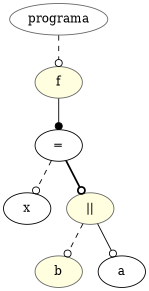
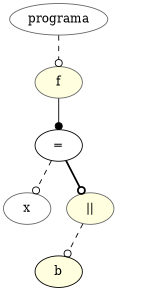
  digraph {
    node [color=gray40 fillcolor=white style=filled]
    edge [arrowhead=odot style=dashed]
    n1 [label=programa]
    n2 [fillcolor=lightyellow label=f]
    n3 [color=black label="="]
-   n4 [color=black label=x]
+   n4 [label=x]
    n5 [fillcolor=lightyellow label="||"]
-   n6 [fillcolor=lightyellow label=b]
-   n7 [color=black label=a]
+   n6 [color=black fillcolor=lightyellow label=b]
    n1 -> n2
    n2 -> n3 [arrowhead=dot style=solid]
    n3 -> n4
    n3 -> n5 [style=bold]
    n5 -> n6
-   n5 -> n7 [style=solid]
  }
